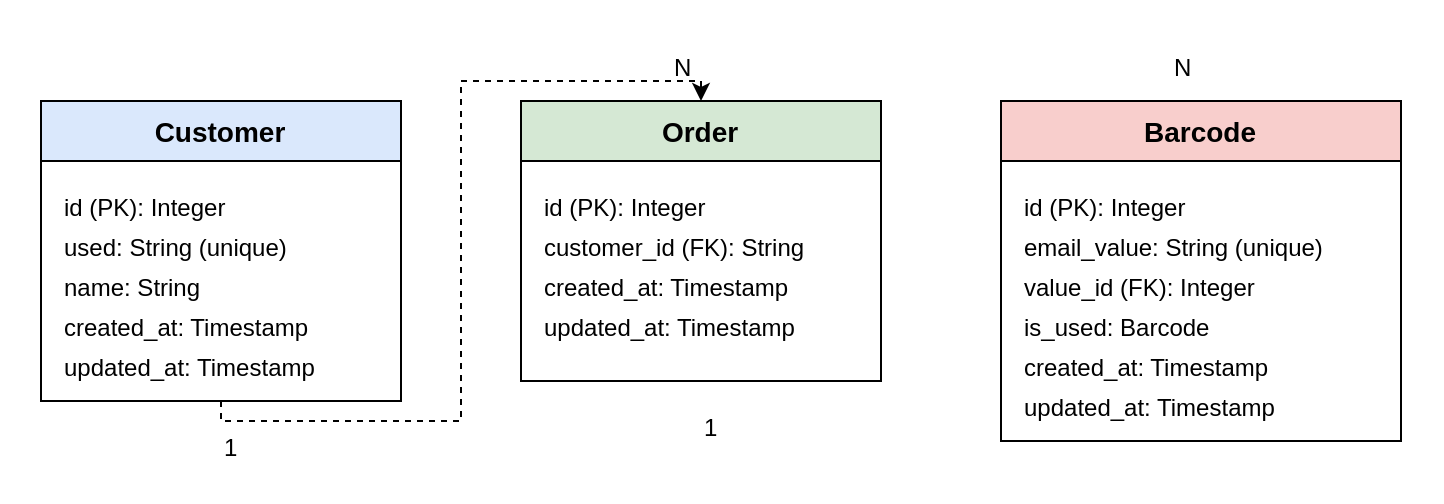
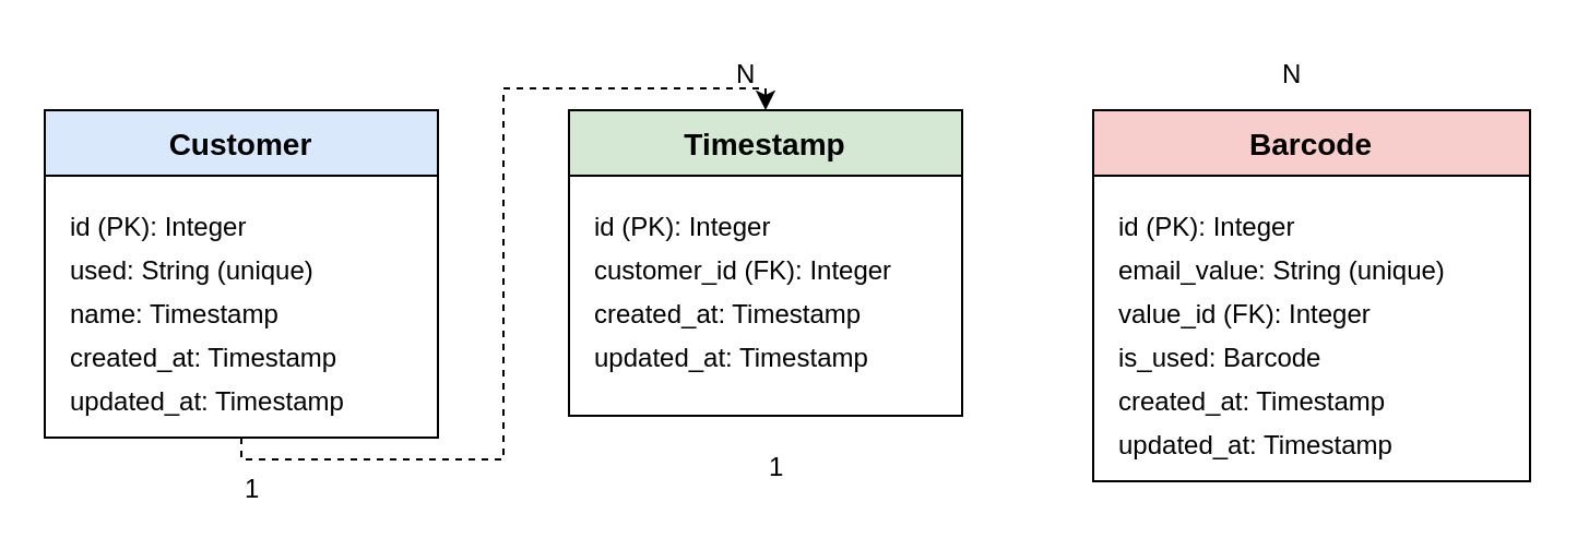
  <mxCell id="0" />
  <mxCell id="1" parent="0" />
  <mxCell id="2" value="Customer" style="swimlane;fontStyle=1;fontSize=14;horizontal=1;startSize=30;fillColor=#dae8fc;" vertex="1" parent="1"><mxGeometry x="20" y="50" width="180" height="150" as="geometry" /></mxCell>
  <mxCell id="3" value="id (PK): Integer" style="text;fontSize=12;" vertex="1" parent="2"><mxGeometry x="10" y="40" width="160" height="20" as="geometry" /></mxCell>
  <mxCell id="4" value="used: String (unique)" style="text;fontSize=12;" vertex="1" parent="2"><mxGeometry x="10" y="60" width="160" height="20" as="geometry" /></mxCell>
- <mxCell id="5" value="name: String" style="text;fontSize=12;" vertex="1" parent="2"><mxGeometry x="10" y="80" width="160" height="20" as="geometry" /></mxCell>
+ <mxCell id="5" value="name: Timestamp" style="text;fontSize=12;" vertex="1" parent="2"><mxGeometry x="10" y="80" width="160" height="20" as="geometry" /></mxCell>
  <mxCell id="6" value="created_at: Timestamp" style="text;fontSize=12;" vertex="1" parent="2"><mxGeometry x="10" y="100" width="160" height="20" as="geometry" /></mxCell>
  <mxCell id="7" value="updated_at: Timestamp" style="text;fontSize=12;" vertex="1" parent="2"><mxGeometry x="10" y="120" width="160" height="20" as="geometry" /></mxCell>
- <mxCell id="8" value="Order" style="swimlane;fontStyle=1;fontSize=14;horizontal=1;startSize=30;fillColor=#d5e8d4;" vertex="1" parent="1"><mxGeometry x="260" y="50" width="180" height="140" as="geometry" /></mxCell>
+ <mxCell id="8" value="Timestamp" style="swimlane;fontStyle=1;fontSize=14;horizontal=1;startSize=30;fillColor=#d5e8d4;" vertex="1" parent="1"><mxGeometry x="260" y="50" width="180" height="140" as="geometry" /></mxCell>
  <mxCell id="9" value="id (PK): Integer" style="text;fontSize=12;" vertex="1" parent="8"><mxGeometry x="10" y="40" width="160" height="20" as="geometry" /></mxCell>
- <mxCell id="10" value="customer_id (FK): String" style="text;fontSize=12;" vertex="1" parent="8"><mxGeometry x="10" y="60" width="160" height="20" as="geometry" /></mxCell>
+ <mxCell id="10" value="customer_id (FK): Integer" style="text;fontSize=12;" vertex="1" parent="8"><mxGeometry x="10" y="60" width="160" height="20" as="geometry" /></mxCell>
  <mxCell id="11" value="created_at: Timestamp" style="text;fontSize=12;" vertex="1" parent="8"><mxGeometry x="10" y="80" width="160" height="20" as="geometry" /></mxCell>
  <mxCell id="12" value="updated_at: Timestamp" style="text;fontSize=12;" vertex="1" parent="8"><mxGeometry x="10" y="100" width="160" height="20" as="geometry" /></mxCell>
  <mxCell id="13" value="Barcode" style="swimlane;fontStyle=1;fontSize=14;horizontal=1;startSize=30;fillColor=#f8cecc;" vertex="1" parent="1"><mxGeometry x="500" y="50" width="200" height="170" as="geometry" /></mxCell>
  <mxCell id="14" value="id (PK): Integer" style="text;fontSize=12;" vertex="1" parent="13"><mxGeometry x="10" y="40" width="180" height="20" as="geometry" /></mxCell>
  <mxCell id="15" value="email_value: String (unique)" style="text;fontSize=12;" vertex="1" parent="13"><mxGeometry x="10" y="60" width="180" height="20" as="geometry" /></mxCell>
  <mxCell id="16" value="value_id (FK): Integer" style="text;fontSize=12;" vertex="1" parent="13"><mxGeometry x="10" y="80" width="180" height="20" as="geometry" /></mxCell>
  <mxCell id="17" value="is_used: Barcode" style="text;fontSize=12;" vertex="1" parent="13"><mxGeometry x="10" y="100" width="180" height="20" as="geometry" /></mxCell>
  <mxCell id="18" value="created_at: Timestamp" style="text;fontSize=12;" vertex="1" parent="13"><mxGeometry x="10" y="120" width="180" height="20" as="geometry" /></mxCell>
  <mxCell id="19" value="updated_at: Timestamp" style="text;fontSize=12;" vertex="1" parent="13"><mxGeometry x="10" y="140" width="180" height="20" as="geometry" /></mxCell>
  <mxCell id="20" style="edgeStyle=orthogonalEdgeStyle;rounded=0;exitX=0.5;exitY=1;entryX=0.5;entryY=0;dashed=1;" edge="1" parent="1" source="2" target="8"><mxGeometry relative="1" as="geometry" /></mxCell>
  <mxCell id="21" value="1" style="text;fontSize=12;" vertex="1" parent="1"><mxGeometry x="110" y="210" width="30" height="20" as="geometry" /></mxCell>
  <mxCell id="22" value="N" style="text;fontSize=12;" vertex="1" parent="1"><mxGeometry x="335" y="20" width="30" height="20" as="geometry" /></mxCell>
  <mxCell id="23" value="1" style="text;fontSize=12;" vertex="1" parent="1"><mxGeometry x="350" y="200" width="30" height="20" as="geometry" /></mxCell>
  <mxCell id="24" value="N" style="text;fontSize=12;" vertex="1" parent="1"><mxGeometry x="585" y="20" width="30" height="20" as="geometry" /></mxCell>
